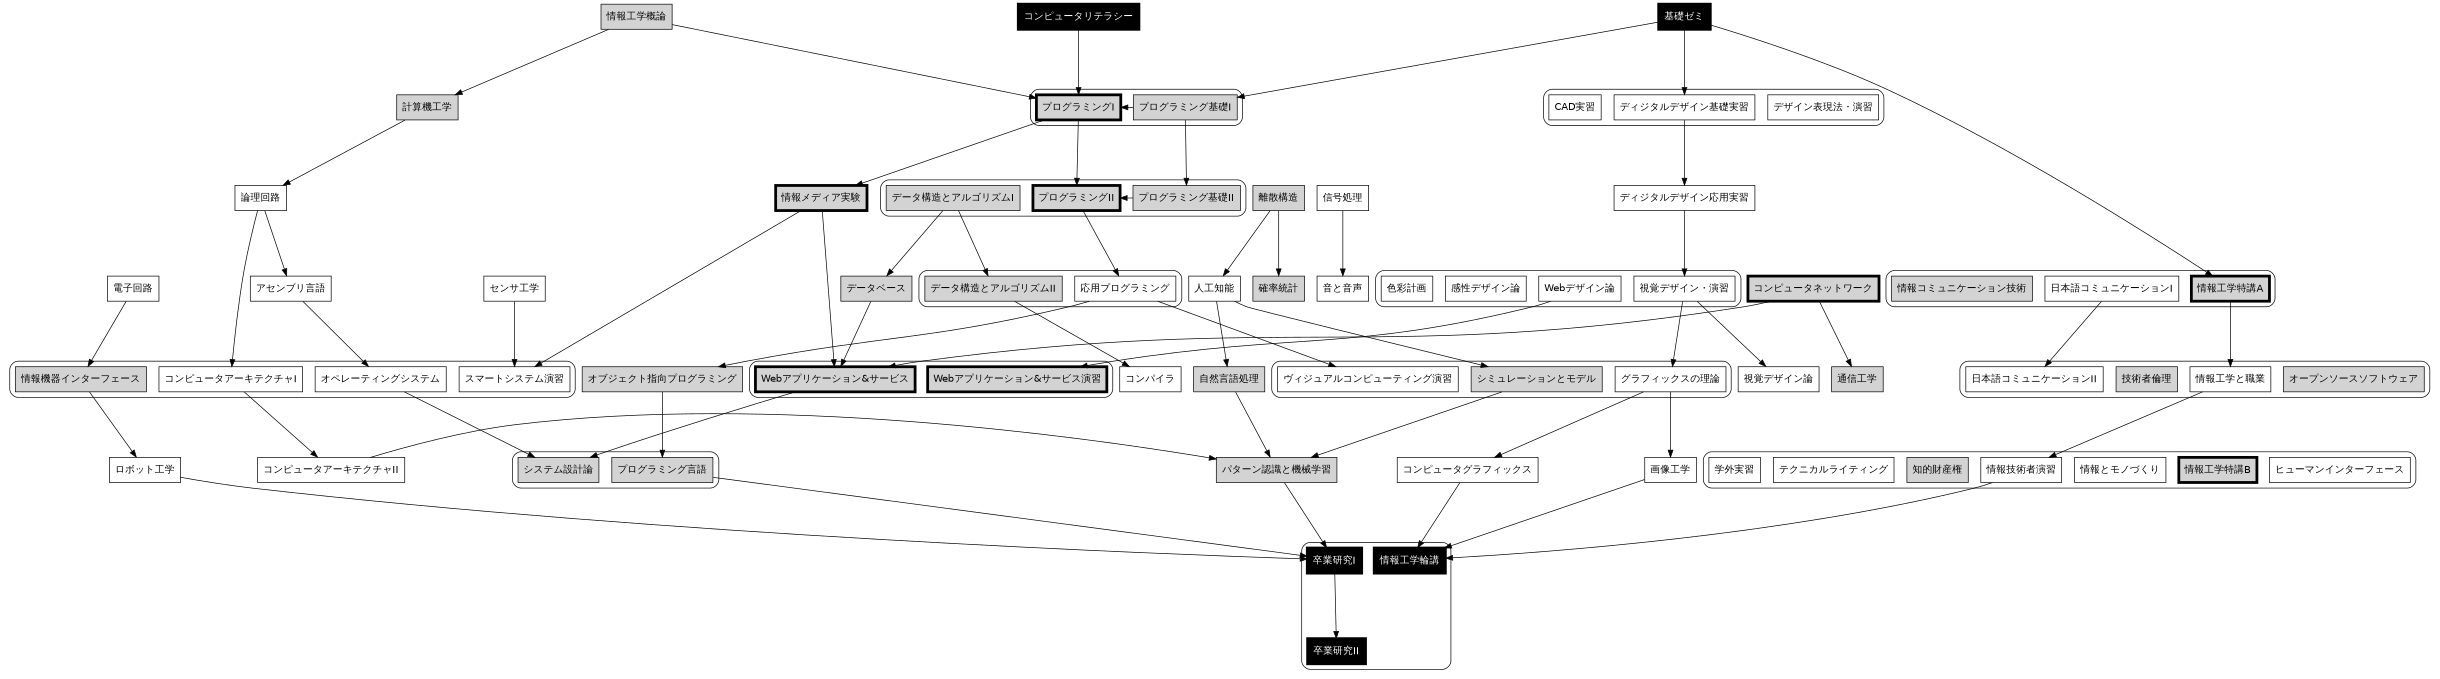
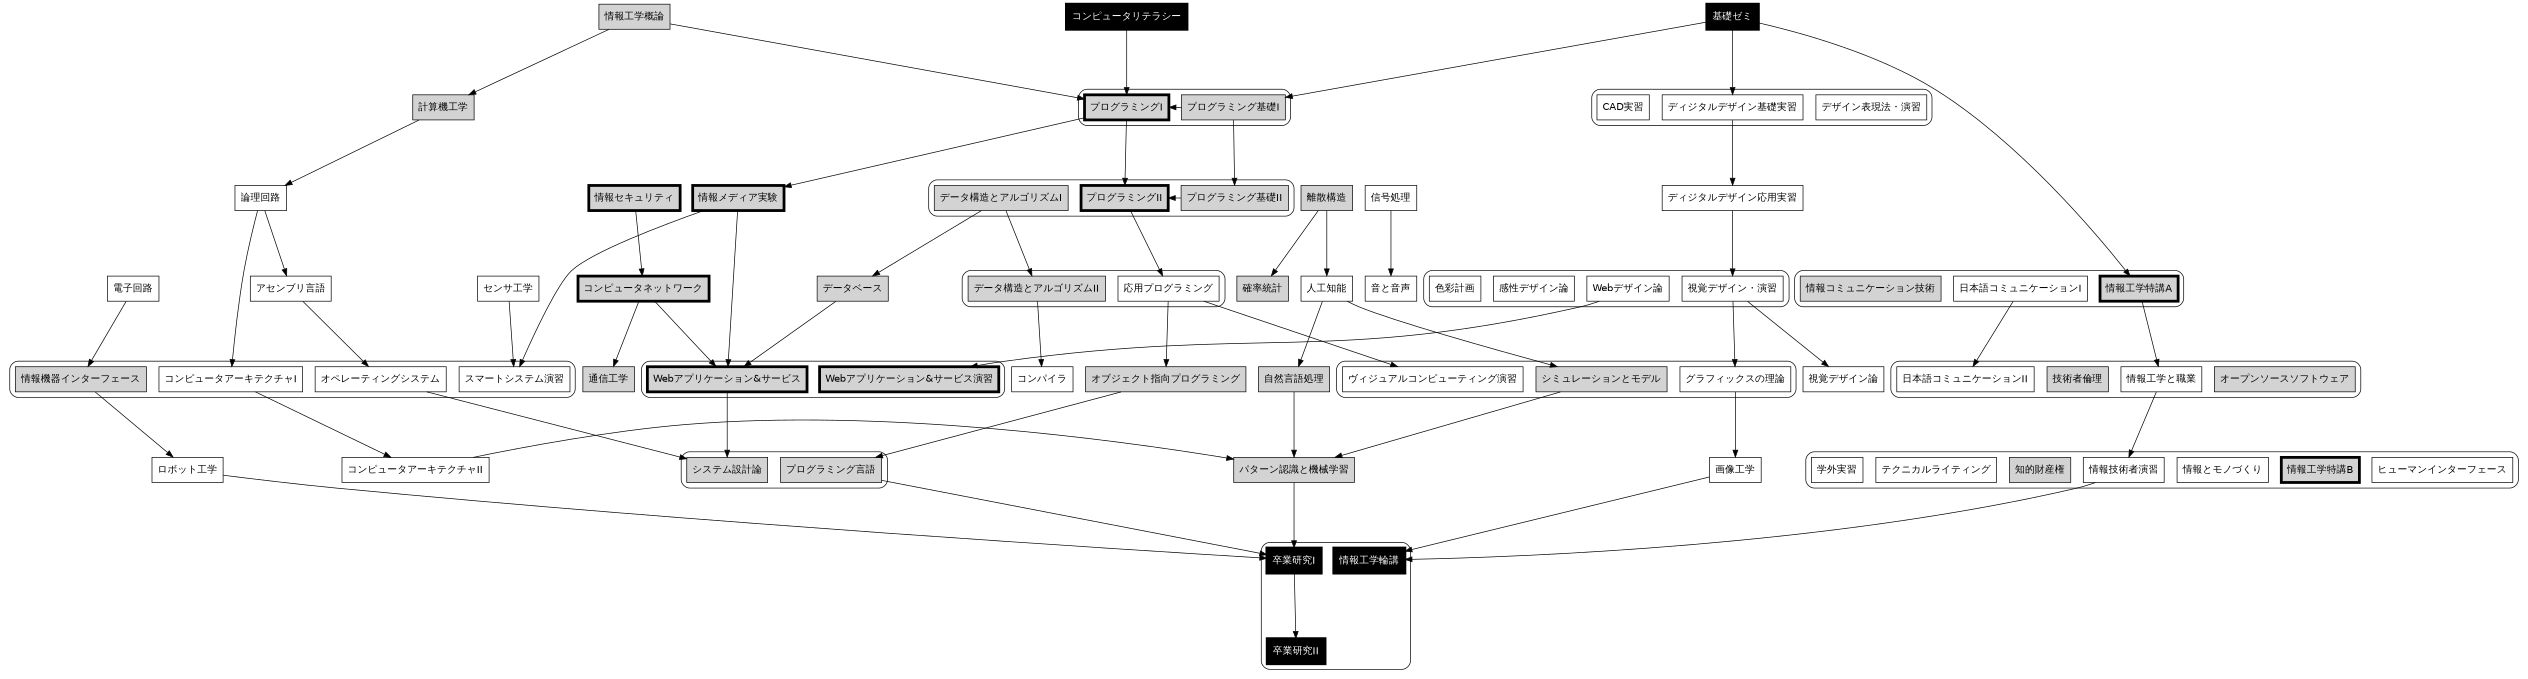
  digraph {
    compound=true
    fontname="DejaVu Sans"
    rankdir=TB
    ranksep=1.3
    node [fontname="DejaVu Sans" shape=box]
    edge [fontname="DejaVu Sans"]
    "情報工学概論" [style=filled]
    "基礎ゼミ" [fillcolor=black fontcolor=white penwidth=4 style=filled]
    "コンピュータリテラシー" [fillcolor=black fontcolor=white penwidth=4 style=filled]
    "論理回路"
+   "情報セキュリティ" [penwidth=4 style=filled]
    "情報メディア実験" [penwidth=4 style=filled]
    "離散構造" [style=filled]
    "信号処理"
    "ディジタルデザイン応用実習"
    "電子回路"
    "センサ工学"
    "アセンブリ言語"
    "コンピュータネットワーク" [penwidth=4 style=filled]
    "データベース" [style=filled]
    "確率統計" [style=filled]
    "人工知能"
    "音と音声"
    "通信工学" [style=filled]
    "コンパイラ"
    "オブジェクト指向プログラミング" [style=filled]
    "自然言語処理" [style=filled]
    "視覚デザイン論"
    "ロボット工学"
    "コンピュータアーキテクチャII"
    "パターン認識と機械学習" [style=filled]
    "画像工学"
-   "コンピュータグラフィックス"
    "プログラミング基礎I" [style=filled]
    "プログラミングI" [penwidth=4 style=filled]
    "デザイン表現法・演習"
    "ディジタルデザイン基礎実習"
    "CAD実習"
    "情報工学特講A" [penwidth=4 style=filled]
    "情報コミュニケーション技術" [style=filled]
    "日本語コミュニケーションI"
    "データ構造とアルゴリズムI" [style=filled]
    "プログラミング基礎II" [style=filled]
    "プログラミングII" [penwidth=4 style=filled]
    "データ構造とアルゴリズムII" [style=filled]
    "応用プログラミング"
    "Webデザイン論"
    "視覚デザイン・演習"
    "感性デザイン論"
    "色彩計画"
    "情報機器インターフェース" [style=filled]
    "スマートシステム演習"
    "コンピュータアーキテクチャI"
    "オペレーティングシステム"
    "Webアプリケーション&サービス" [penwidth=4 style=filled]
    "Webアプリケーション&サービス演習" [penwidth=4 style=filled]
    "ヴィジュアルコンピューティング演習"
    "シミュレーションとモデル" [style=filled]
    "グラフィックスの理論"
    "オープンソースソフトウェア" [style=filled]
    "情報工学と職業"
    "技術者倫理" [style=filled]
    "日本語コミュニケーションII"
    "システム設計論" [style=filled]
    "プログラミング言語" [style=filled]
    "ヒューマンインターフェース"
    "情報工学特講B" [penwidth=4 style=filled]
    "情報とモノづくり"
    "情報技術者演習"
    "知的財産権" [style=filled]
    "テクニカルライティング"
    "学外実習"
    "卒業研究I" [fillcolor=black fontcolor=white penwidth=4 style=filled]
    "卒業研究II" [fillcolor=black fontcolor=white penwidth=4 style=filled]
    "情報工学輪講" [fillcolor=black fontcolor=white penwidth=4 style=filled]
    "計算機工学" [style=filled]
    subgraph sub_1 {
      rank=same
      "情報工学概論"
      "基礎ゼミ"
      "コンピュータリテラシー"
    }
    subgraph sub_2 {
      rank=same
      "論理回路"
+     "情報セキュリティ"
      "情報メディア実験"
      "離散構造"
      "信号処理"
      "ディジタルデザイン応用実習"
    }
    subgraph sub_3 {
      rank=same
      "電子回路"
      "センサ工学"
      "アセンブリ言語"
      "コンピュータネットワーク"
      "データベース"
      "確率統計"
      "人工知能"
      "音と音声"
    }
    subgraph sub_4 {
      rank=same
      "通信工学"
      "コンパイラ"
      "オブジェクト指向プログラミング"
      "自然言語処理"
      "視覚デザイン論"
    }
    subgraph sub_5 {
      rank=same
      "ロボット工学"
      "コンピュータアーキテクチャII"
      "パターン認識と機械学習"
      "画像工学"
-     "コンピュータグラフィックス"
    }
    subgraph cluster_6 {
      style=rounded
      "プログラミング基礎I"
      "プログラミングI"
    }
    subgraph cluster_7 {
      style=rounded
      "デザイン表現法・演習"
      "ディジタルデザイン基礎実習"
      "CAD実習"
    }
    subgraph cluster_8 {
      style=rounded
      "情報工学特講A"
      "情報コミュニケーション技術"
      "日本語コミュニケーションI"
    }
    subgraph cluster_9 {
      style=rounded
      "データ構造とアルゴリズムI"
      "プログラミング基礎II"
      "プログラミングII"
    }
    subgraph cluster_10 {
      style=rounded
      "データ構造とアルゴリズムII"
      "応用プログラミング"
    }
    subgraph cluster_11 {
      style=rounded
      "Webデザイン論"
      "視覚デザイン・演習"
      "感性デザイン論"
      "色彩計画"
    }
    subgraph cluster_12 {
      style=rounded
      "情報機器インターフェース"
      "スマートシステム演習"
      "コンピュータアーキテクチャI"
      "オペレーティングシステム"
    }
    subgraph cluster_13 {
      style=rounded
      "Webアプリケーション&サービス"
      "Webアプリケーション&サービス演習"
    }
    subgraph cluster_14 {
      style=rounded
      "ヴィジュアルコンピューティング演習"
      "シミュレーションとモデル"
      "グラフィックスの理論"
    }
    subgraph cluster_15 {
      style=rounded
      "オープンソースソフトウェア"
      "情報工学と職業"
      "技術者倫理"
      "日本語コミュニケーションII"
    }
    subgraph cluster_16 {
      style=rounded
      "システム設計論"
      "プログラミング言語"
    }
    subgraph cluster_17 {
      style=rounded
      "ヒューマンインターフェース"
      "情報工学特講B"
      "情報とモノづくり"
      "情報技術者演習"
      "知的財産権"
      "テクニカルライティング"
      "学外実習"
    }
    subgraph cluster_18 {
      style=rounded
      "卒業研究I"
      "卒業研究II"
      "情報工学輪講"
    }
+   "情報工学概論" -> "情報セキュリティ" [style=invis]
    "情報工学概論" -> "プログラミングI"
    "情報工学概論" -> "計算機工学"
    "基礎ゼミ" -> "プログラミング基礎I"
    "基礎ゼミ" -> "ディジタルデザイン基礎実習"
    "基礎ゼミ" -> "情報工学特講A"
    "コンピュータリテラシー" -> "プログラミングI"
    "論理回路" -> "電子回路" [style=invis]
    "論理回路" -> "アセンブリ言語"
    "論理回路" -> "コンピュータアーキテクチャI"
+   "情報セキュリティ" -> "コンピュータネットワーク"
    "情報メディア実験" -> "スマートシステム演習"
    "情報メディア実験" -> "Webアプリケーション&サービス"
    "離散構造" -> "確率統計"
    "離散構造" -> "人工知能"
    "離散構造" -> "音と音声" [style=invis]
    "離散構造" -> "情報コミュニケーション技術" [style=invis]
    "離散構造" -> "応用プログラミング" [style=invis]
    "信号処理" -> "音と音声"
    "ディジタルデザイン応用実習" -> "視覚デザイン・演習"
    "電子回路" -> "情報機器インターフェース"
    "センサ工学" -> "スマートシステム演習"
    "アセンブリ言語" -> "コンピュータアーキテクチャI" [style=invis]
    "アセンブリ言語" -> "オペレーティングシステム"
    "コンピュータネットワーク" -> "通信工学"
    "コンピュータネットワーク" -> "Webアプリケーション&サービス"
    "データベース" -> "Webアプリケーション&サービス"
    "人工知能" -> "自然言語処理"
    "人工知能" -> "シミュレーションとモデル"
    "音と音声" -> "シミュレーションとモデル" [style=invis]
    "オブジェクト指向プログラミング" -> "プログラミング言語"
    "自然言語処理" -> "パターン認識と機械学習"
    "視覚デザイン論" -> "画像工学" [style=invis]
    "ロボット工学" -> "卒業研究I"
    "コンピュータアーキテクチャII" -> "パターン認識と機械学習"
    "パターン認識と機械学習" -> "卒業研究I"
    "画像工学" -> "情報工学輪講"
-   "コンピュータグラフィックス" -> "情報工学輪講"
    "プログラミング基礎I" -> "離散構造" [style=invis]
    "プログラミング基礎I" -> "プログラミングI" [constraint=false]
    "プログラミング基礎I" -> "プログラミング基礎II"
    "プログラミングI" -> "情報メディア実験"
    "プログラミングI" -> "プログラミングII"
    "ディジタルデザイン基礎実習" -> "ディジタルデザイン応用実習"
    "情報工学特講A" -> "情報工学と職業"
    "日本語コミュニケーションI" -> "日本語コミュニケーションII"
    "データ構造とアルゴリズムI" -> "データベース"
    "データ構造とアルゴリズムI" -> "データ構造とアルゴリズムII"
    "プログラミング基礎II" -> "プログラミングII" [constraint=false]
    "プログラミングII" -> "応用プログラミング"
    "データ構造とアルゴリズムII" -> "コンパイラ"
    "応用プログラミング" -> "オブジェクト指向プログラミング"
    "応用プログラミング" -> "ヴィジュアルコンピューティング演習"
    "Webデザイン論" -> "Webアプリケーション&サービス演習"
    "視覚デザイン・演習" -> "視覚デザイン論"
    "視覚デザイン・演習" -> "グラフィックスの理論"
    "情報機器インターフェース" -> "ロボット工学"
    "コンピュータアーキテクチャI" -> "コンピュータアーキテクチャII"
    "コンピュータアーキテクチャI" -> "システム設計論" [style=invis]
    "オペレーティングシステム" -> "システム設計論"
    "Webアプリケーション&サービス" -> "システム設計論"
    "シミュレーションとモデル" -> "パターン認識と機械学習"
    "グラフィックスの理論" -> "画像工学"
-   "グラフィックスの理論" -> "コンピュータグラフィックス"
    "情報工学と職業" -> "情報技術者演習"
    "プログラミング言語" -> "卒業研究I"
    "情報技術者演習" -> "情報工学輪講"
    "卒業研究I" -> "卒業研究II"
    "計算機工学" -> "論理回路"
  }
